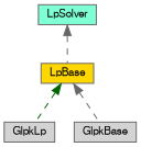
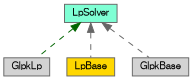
  digraph {
    node [color=gray40 fillcolor=lightgrey fontname=FreeSans fontsize=10 shape=record style=filled]
    edge [color=gray40 dir=back fontname=FreeSans fontsize=10 labelfontname=FreeSans labelfontsize=10 style=dashed]
    n1 [fontcolor=black height=0.2 label=GlpkLp width=0.4]
    n2 [fillcolor=aquamarine height=0.2 label=LpSolver width=0.4]
    n3 [fillcolor=gold height=0.2 label=LpBase width=0.4]
    n4 [height=0.2 label=GlpkBase width=0.4]
-   n3 -> n1 [color=darkgreen]
+   n2 -> n1 [color=darkgreen]
    n2 -> n3
-   n3 -> n4
+   n2 -> n4
  }
